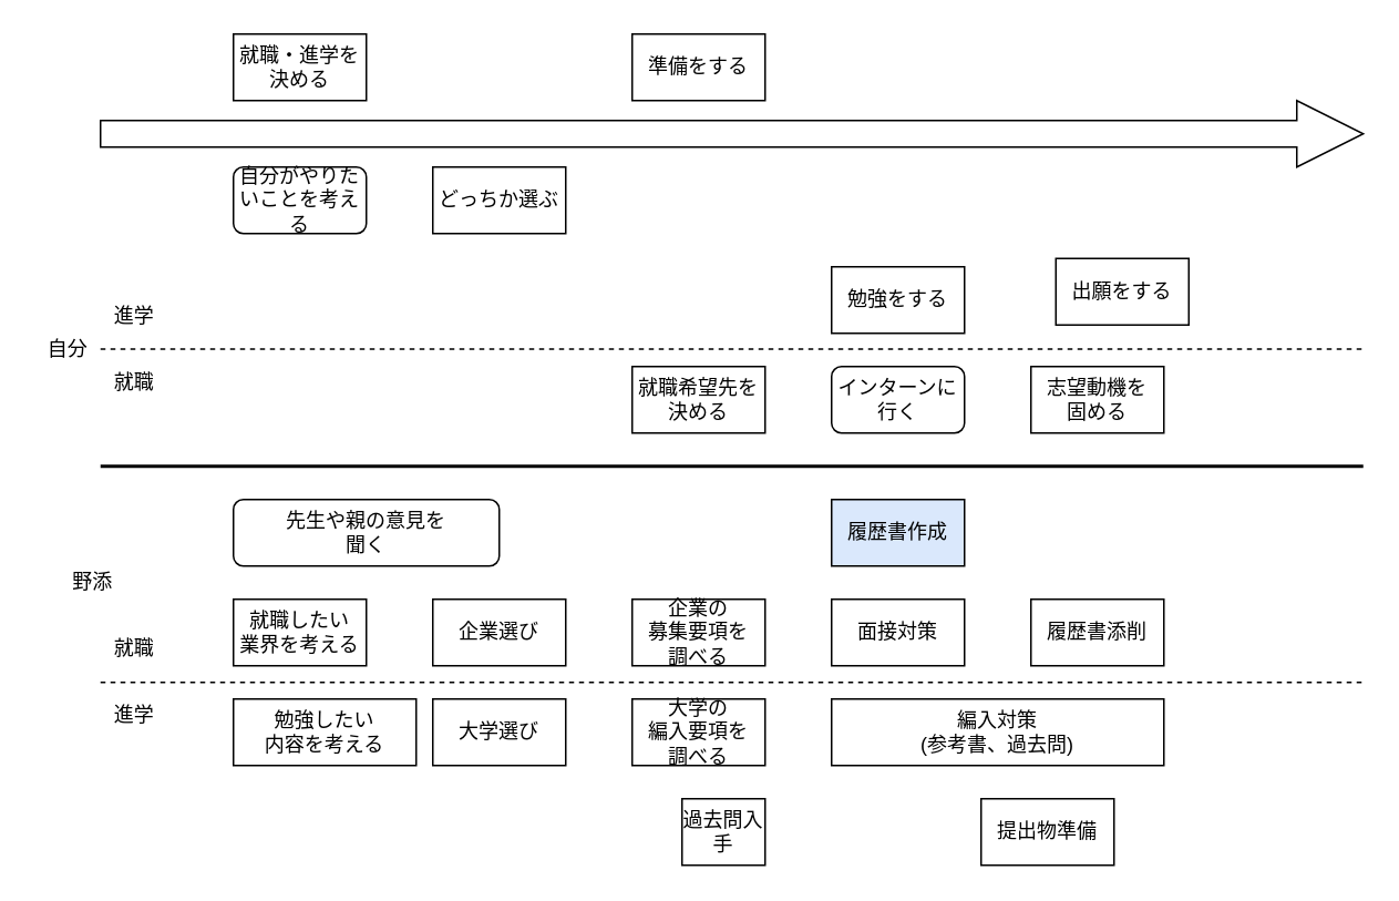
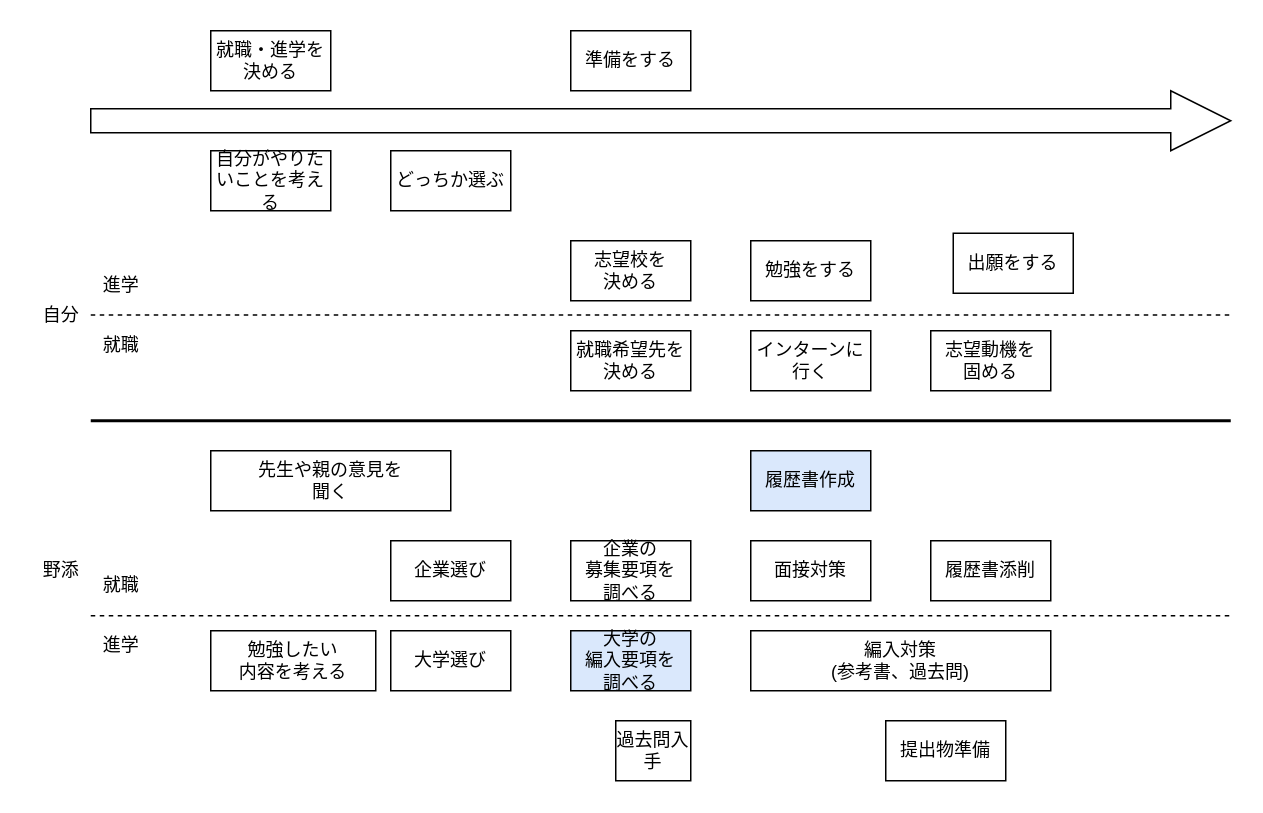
  <mxCell id="0" />
  <mxCell id="1" parent="0" />
  <mxCell id="2" value="" style="html=1;shadow=0;dashed=0;align=center;verticalAlign=middle;shape=mxgraph.arrows2.arrow;dy=0.6;dx=40;notch=0;" parent="1" vertex="1"><mxGeometry x="60" y="60" width="760" height="40" as="geometry" /></mxCell>
  <mxCell id="3" value="就職・進学を&lt;br&gt;決める" style="rounded=0;whiteSpace=wrap;html=1;" parent="1" vertex="1"><mxGeometry x="140" y="20" width="80" height="40" as="geometry" /></mxCell>
- <mxCell id="4" value="自分がやりたいことを考える" style="whiteSpace=wrap;html=1;rounded=1;" parent="1" vertex="1"><mxGeometry x="140" y="100" width="80" height="40" as="geometry" /></mxCell>
+ <mxCell id="4" value="自分がやりたいことを考える" style="rounded=0;whiteSpace=wrap;html=1;" parent="1" vertex="1"><mxGeometry x="140" y="100" width="80" height="40" as="geometry" /></mxCell>
  <mxCell id="5" value="勉強をする" style="rounded=0;whiteSpace=wrap;html=1;" parent="1" vertex="1"><mxGeometry x="500" y="160" width="80" height="40" as="geometry" /></mxCell>
  <mxCell id="6" value="出願をする" style="rounded=0;whiteSpace=wrap;html=1;" parent="1" vertex="1"><mxGeometry x="635" y="155" width="80" height="40" as="geometry" /></mxCell>
+ <mxCell id="7" value="志望校を&lt;br&gt;決める" style="rounded=0;whiteSpace=wrap;html=1;" parent="1" vertex="1"><mxGeometry x="380" y="160" width="80" height="40" as="geometry" /></mxCell>
  <mxCell id="8" value="どっちか選ぶ" style="rounded=0;whiteSpace=wrap;html=1;" parent="1" vertex="1"><mxGeometry x="260" y="100" width="80" height="40" as="geometry" /></mxCell>
  <mxCell id="9" value="就職希望先を&lt;br&gt;決める" style="rounded=0;whiteSpace=wrap;html=1;" parent="1" vertex="1"><mxGeometry x="380" y="220" width="80" height="40" as="geometry" /></mxCell>
- <mxCell id="10" value="インターンに行く" style="whiteSpace=wrap;html=1;rounded=1;" parent="1" vertex="1"><mxGeometry x="500" y="220" width="80" height="40" as="geometry" /></mxCell>
+ <mxCell id="10" value="インターンに行く" style="rounded=0;whiteSpace=wrap;html=1;" parent="1" vertex="1"><mxGeometry x="500" y="220" width="80" height="40" as="geometry" /></mxCell>
  <mxCell id="11" value="準備をする" style="rounded=0;whiteSpace=wrap;html=1;" parent="1" vertex="1"><mxGeometry x="380" y="20" width="80" height="40" as="geometry" /></mxCell>
  <mxCell id="12" value="志望動機を&lt;br&gt;固める" style="rounded=0;whiteSpace=wrap;html=1;" vertex="1" parent="1"><mxGeometry x="620" y="220" width="80" height="40" as="geometry" /></mxCell>
  <mxCell id="13" value="自分" style="text;html=1;align=center;verticalAlign=middle;resizable=0;points=[];autosize=1;" vertex="1" parent="1"><mxGeometry y="200" width="40" height="20" as="geometry" x="20" /></mxCell>
- <mxCell id="14" value="野添" style="text;html=1;align=center;verticalAlign=middle;resizable=0;points=[];autosize=1;" vertex="1" parent="1"><mxGeometry x="35" y="340" width="40" height="20" as="geometry" /></mxCell>
- <mxCell id="15" value="先生や親の意見を&lt;br&gt;聞く" style="whiteSpace=wrap;html=1;rounded=1;" vertex="1" parent="1"><mxGeometry x="140" y="300" width="160" height="40" as="geometry" /></mxCell>
- <mxCell id="16" value="就職したい&lt;br&gt;業界を考える" style="rounded=0;whiteSpace=wrap;html=1;" vertex="1" parent="1"><mxGeometry x="140" y="360" width="80" height="40" as="geometry" /></mxCell>
+ <mxCell id="14" value="野添" style="text;html=1;align=center;verticalAlign=middle;resizable=0;points=[];autosize=1;" vertex="1" parent="1"><mxGeometry y="370" width="40" height="20" as="geometry" x="20" /></mxCell>
+ <mxCell id="15" value="先生や親の意見を&lt;br&gt;聞く" style="rounded=0;whiteSpace=wrap;html=1;" vertex="1" parent="1"><mxGeometry x="140" y="300" width="160" height="40" as="geometry" /></mxCell>
  <mxCell id="17" value="企業選び" style="rounded=0;whiteSpace=wrap;html=1;" vertex="1" parent="1"><mxGeometry x="260" y="360" width="80" height="40" as="geometry" /></mxCell>
  <mxCell id="18" value="勉強したい&lt;br&gt;内容を考える" style="rounded=0;whiteSpace=wrap;html=1;" vertex="1" parent="1"><mxGeometry x="140" y="420" width="110" height="40" as="geometry" /></mxCell>
  <mxCell id="19" value="" style="endArrow=none;html=1;strokeWidth=2;" edge="1" parent="1"><mxGeometry width="50" height="50" relative="1" as="geometry"><mxPoint x="820" y="280" as="sourcePoint" /><mxPoint x="60" y="280" as="targetPoint" /></mxGeometry></mxCell>
  <mxCell id="20" value="大学選び" style="rounded=0;whiteSpace=wrap;html=1;" vertex="1" parent="1"><mxGeometry x="260" y="420" width="80" height="40" as="geometry" /></mxCell>
  <mxCell id="21" value="企業の&lt;br&gt;募集要項を&lt;br&gt;調べる" style="rounded=0;whiteSpace=wrap;html=1;" vertex="1" parent="1"><mxGeometry x="380" y="360" width="80" height="40" as="geometry" /></mxCell>
- <mxCell id="22" value="大学の&lt;br&gt;編入要項を&lt;br&gt;調べる" style="rounded=0;whiteSpace=wrap;html=1;" vertex="1" parent="1"><mxGeometry x="380" y="420" width="80" height="40" as="geometry" /></mxCell>
+ <mxCell id="22" value="大学の&lt;br&gt;編入要項を&lt;br&gt;調べる" style="rounded=0;whiteSpace=wrap;html=1;fillColor=#dae8fc;" vertex="1" parent="1"><mxGeometry x="380" y="420" width="80" height="40" as="geometry" /></mxCell>
  <mxCell id="23" value="面接対策" style="rounded=0;whiteSpace=wrap;html=1;" vertex="1" parent="1"><mxGeometry x="500" y="360" width="80" height="40" as="geometry" /></mxCell>
  <mxCell id="24" value="編入対策&lt;br&gt;(参考書、過去問)" style="rounded=0;whiteSpace=wrap;html=1;" vertex="1" parent="1"><mxGeometry x="500" y="420" width="200" height="40" as="geometry" /></mxCell>
  <mxCell id="25" value="履歴書添削" style="rounded=0;whiteSpace=wrap;html=1;" vertex="1" parent="1"><mxGeometry x="620" y="360" width="80" height="40" as="geometry" /></mxCell>
  <mxCell id="26" value="過去問入手" style="rounded=0;whiteSpace=wrap;html=1;" vertex="1" parent="1"><mxGeometry x="410" y="480" width="50" height="40" as="geometry" /></mxCell>
  <mxCell id="27" value="提出物準備" style="rounded=0;whiteSpace=wrap;html=1;" vertex="1" parent="1"><mxGeometry x="590" y="480" width="80" height="40" as="geometry" /></mxCell>
  <mxCell id="28" value="履歴書作成" style="rounded=0;whiteSpace=wrap;html=1;fillColor=#dae8fc;" vertex="1" parent="1"><mxGeometry x="500" y="300" width="80" height="40" as="geometry" /></mxCell>
  <mxCell id="29" value="" style="endArrow=none;html=1;dashed=1;" edge="1" parent="1"><mxGeometry width="50" height="50" relative="1" as="geometry"><mxPoint x="60" y="209.5" as="sourcePoint" /><mxPoint x="820" y="209.5" as="targetPoint" /></mxGeometry></mxCell>
  <mxCell id="30" value="" style="endArrow=none;html=1;dashed=1;" edge="1" parent="1"><mxGeometry width="50" height="50" relative="1" as="geometry"><mxPoint x="60" y="410" as="sourcePoint" /><mxPoint x="820" y="410" as="targetPoint" /></mxGeometry></mxCell>
  <mxCell id="31" value="就職" style="text;html=1;align=center;verticalAlign=middle;resizable=0;points=[];autosize=1;" vertex="1" parent="1"><mxGeometry x="60" y="220" width="40" height="20" as="geometry" /></mxCell>
  <mxCell id="32" value="進学" style="text;html=1;align=center;verticalAlign=middle;resizable=0;points=[];autosize=1;" vertex="1" parent="1"><mxGeometry x="60" y="180" width="40" height="20" as="geometry" /></mxCell>
  <mxCell id="33" value="進学" style="text;html=1;align=center;verticalAlign=middle;resizable=0;points=[];autosize=1;" vertex="1" parent="1"><mxGeometry x="60" y="420" width="40" height="20" as="geometry" /></mxCell>
  <mxCell id="34" value="就職" style="text;html=1;align=center;verticalAlign=middle;resizable=0;points=[];autosize=1;" vertex="1" parent="1"><mxGeometry x="60" y="380" width="40" height="20" as="geometry" /></mxCell>
